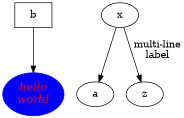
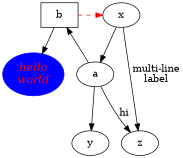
  digraph {
    b [shape=box]
    x
    n3 [color=blue fontcolor=red fontname="Palatino-Italic" fontsize=16 label="hello\nworld" style=filled]
    a
    z
+   y
    subgraph sub_1 {
      rank=same
      b
      x
    }
+   b -> x [color=red style=dashed]
    b -> n3
    x -> a
    x -> z [label="multi-line󠀴\nlabel"]
+   a -> b
+   a -> z [label=hi weight=0]
+   a -> y
  }
